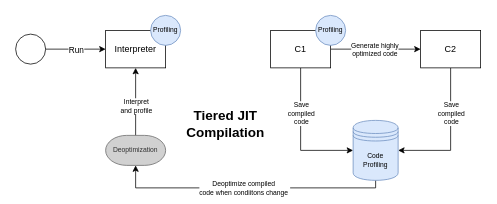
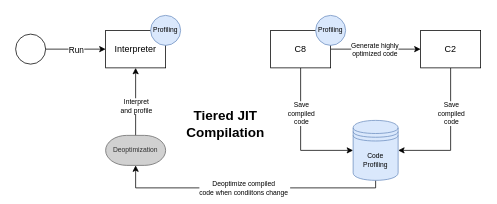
  <mxCell id="0" />
  <mxCell id="1" parent="0" />
  <mxCell id="2" style="edgeStyle=orthogonalEdgeStyle;rounded=0;orthogonalLoop=1;jettySize=auto;html=1;exitX=1;exitY=0.5;exitDx=0;exitDy=0;entryX=0;entryY=0.5;entryDx=0;entryDy=0;" parent="1" source="4" target="5" edge="1"><mxGeometry relative="1" as="geometry" /></mxCell>
  <mxCell id="3" value="&lt;div&gt;Run&lt;/div&gt;" style="edgeLabel;html=1;align=center;verticalAlign=middle;resizable=0;points=[];" parent="2" vertex="1" connectable="0"><mxGeometry x="0.25" y="1" relative="1" as="geometry"><mxPoint x="-10" y="1" as="offset" /></mxGeometry></mxCell>
  <mxCell id="4" value="" style="ellipse;whiteSpace=wrap;html=1;aspect=fixed;" parent="1" vertex="1"><mxGeometry x="20" y="45" width="40" height="40" as="geometry" /></mxCell>
  <mxCell id="5" value="&lt;div&gt;Interpreter&lt;/div&gt;" style="rounded=0;whiteSpace=wrap;html=1;" parent="1" vertex="1"><mxGeometry x="140" y="40" width="80" height="50" as="geometry" /></mxCell>
  <mxCell id="6" style="edgeStyle=orthogonalEdgeStyle;rounded=0;orthogonalLoop=1;jettySize=auto;html=1;exitX=1;exitY=0.5;exitDx=0;exitDy=0;entryX=0;entryY=0.5;entryDx=0;entryDy=0;fontSize=9;" edge="1" parent="1" source="10" target="15"><mxGeometry relative="1" as="geometry" /></mxCell>
  <mxCell id="7" value="Generate highly&lt;br&gt;optimized code" style="edgeLabel;html=1;align=center;verticalAlign=middle;resizable=0;points=[];fontSize=9;" vertex="1" connectable="0" parent="6"><mxGeometry x="0.243" y="-1" relative="1" as="geometry"><mxPoint x="-17" y="-1" as="offset" /></mxGeometry></mxCell>
  <mxCell id="8" style="edgeStyle=orthogonalEdgeStyle;rounded=0;orthogonalLoop=1;jettySize=auto;html=1;exitX=0.5;exitY=1;exitDx=0;exitDy=0;entryX=0;entryY=0.5;entryDx=0;entryDy=0;fontSize=9;" edge="1" parent="1" source="10" target="18"><mxGeometry relative="1" as="geometry" /></mxCell>
  <mxCell id="9" value="Save&lt;br&gt;compiled&lt;br&gt;code" style="edgeLabel;html=1;align=center;verticalAlign=middle;resizable=0;points=[];fontSize=9;" vertex="1" connectable="0" parent="8"><mxGeometry x="-0.541" y="3" relative="1" as="geometry"><mxPoint x="-3" y="19" as="offset" /></mxGeometry></mxCell>
- <mxCell id="10" value="C1" style="rounded=0;whiteSpace=wrap;html=1;" parent="1" vertex="1"><mxGeometry x="360" y="40" width="80" height="50" as="geometry" /></mxCell>
+ <mxCell id="10" value="C8" style="rounded=0;whiteSpace=wrap;html=1;" parent="1" vertex="1"><mxGeometry x="360" y="40" width="80" height="50" as="geometry" /></mxCell>
  <mxCell id="11" value="Profiling" style="ellipse;whiteSpace=wrap;html=1;aspect=fixed;fillColor=#dae8fc;strokeColor=#6c8ebf;fontSize=9;" parent="1" vertex="1"><mxGeometry x="200" y="20" width="40" height="40" as="geometry" /></mxCell>
  <mxCell id="12" value="Profiling" style="ellipse;whiteSpace=wrap;html=1;aspect=fixed;fillColor=#dae8fc;strokeColor=#6c8ebf;fontSize=9;" vertex="1" parent="1"><mxGeometry x="420" y="20" width="40" height="40" as="geometry" /></mxCell>
  <mxCell id="13" style="edgeStyle=orthogonalEdgeStyle;rounded=0;orthogonalLoop=1;jettySize=auto;html=1;exitX=0.5;exitY=1;exitDx=0;exitDy=0;entryX=1;entryY=0.5;entryDx=0;entryDy=0;fontSize=9;" edge="1" parent="1" source="15" target="18"><mxGeometry relative="1" as="geometry" /></mxCell>
  <mxCell id="14" value="Save&lt;br&gt;compiled&lt;br&gt;code" style="edgeLabel;html=1;align=center;verticalAlign=middle;resizable=0;points=[];fontSize=9;" vertex="1" connectable="0" parent="13"><mxGeometry x="-0.329" relative="1" as="geometry"><mxPoint as="offset" /></mxGeometry></mxCell>
  <mxCell id="15" value="C2" style="rounded=0;whiteSpace=wrap;html=1;" vertex="1" parent="1"><mxGeometry x="560" y="40" width="80" height="50" as="geometry" /></mxCell>
  <mxCell id="16" style="edgeStyle=orthogonalEdgeStyle;rounded=0;orthogonalLoop=1;jettySize=auto;html=1;exitX=0.5;exitY=1;exitDx=0;exitDy=0;entryX=0.5;entryY=1;entryDx=0;entryDy=0;fontSize=9;" edge="1" parent="1" source="18" target="21"><mxGeometry relative="1" as="geometry"><Array as="points"><mxPoint x="500" y="250" /><mxPoint x="180" y="250" /></Array></mxGeometry></mxCell>
  <mxCell id="17" value="Deoptimize compiled&#10;code when condiitons change" style="edgeLabel;align=center;verticalAlign=middle;resizable=0;points=[];fontSize=9;" vertex="1" connectable="0" parent="16"><mxGeometry x="0.034" relative="1" as="geometry"><mxPoint as="offset" /></mxGeometry></mxCell>
  <mxCell id="18" value="Code&lt;br&gt;Profiling" style="shape=datastore;whiteSpace=wrap;html=1;fontSize=9;fillColor=#dae8fc;strokeColor=#6c8ebf;" vertex="1" parent="1"><mxGeometry x="470" y="160" width="60" height="80" as="geometry" /></mxCell>
  <mxCell id="19" style="edgeStyle=orthogonalEdgeStyle;rounded=0;orthogonalLoop=1;jettySize=auto;html=1;exitX=0.5;exitY=0;exitDx=0;exitDy=0;entryX=0.5;entryY=1;entryDx=0;entryDy=0;fontSize=9;" edge="1" parent="1" source="21" target="5"><mxGeometry relative="1" as="geometry" /></mxCell>
  <mxCell id="20" value="Interpret&lt;br&gt;and profile" style="edgeLabel;html=1;align=center;verticalAlign=middle;resizable=0;points=[];fontSize=9;" vertex="1" connectable="0" parent="19"><mxGeometry x="0.193" y="-3" relative="1" as="geometry"><mxPoint x="-3" y="14" as="offset" /></mxGeometry></mxCell>
  <mxCell id="21" value="Deoptimization" style="rounded=1;whiteSpace=wrap;html=1;fontSize=9;arcSize=70;imageHeight=24;fillColor=#D1D1D1;fontColor=#333333;strokeColor=#666666;" vertex="1" parent="1"><mxGeometry x="140" y="180" width="80" height="40" as="geometry" /></mxCell>
  <mxCell id="22" value="&lt;h1&gt;Tiered JIT Compilation&lt;/h1&gt;" style="text;html=1;strokeColor=none;fillColor=none;align=center;verticalAlign=middle;whiteSpace=wrap;rounded=0;labelBorderColor=none;fontSize=9;fontColor=default;" vertex="1" parent="1"><mxGeometry x="270" y="150" width="60" height="30" as="geometry" /></mxCell>
